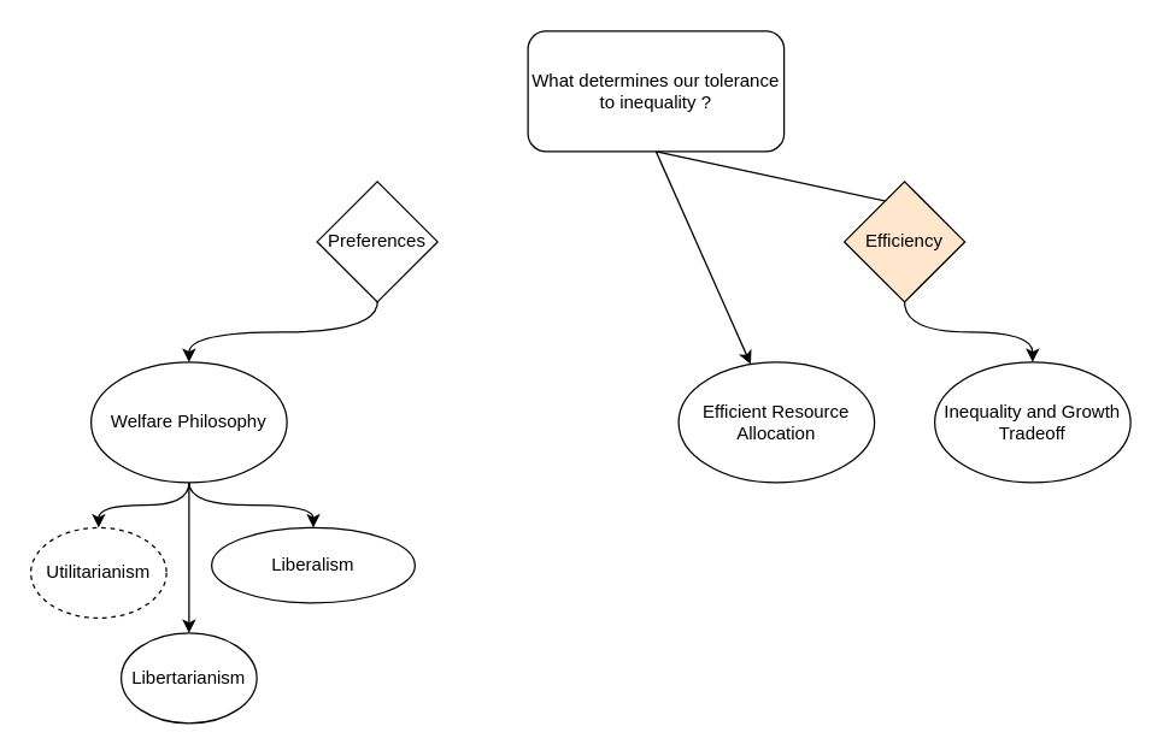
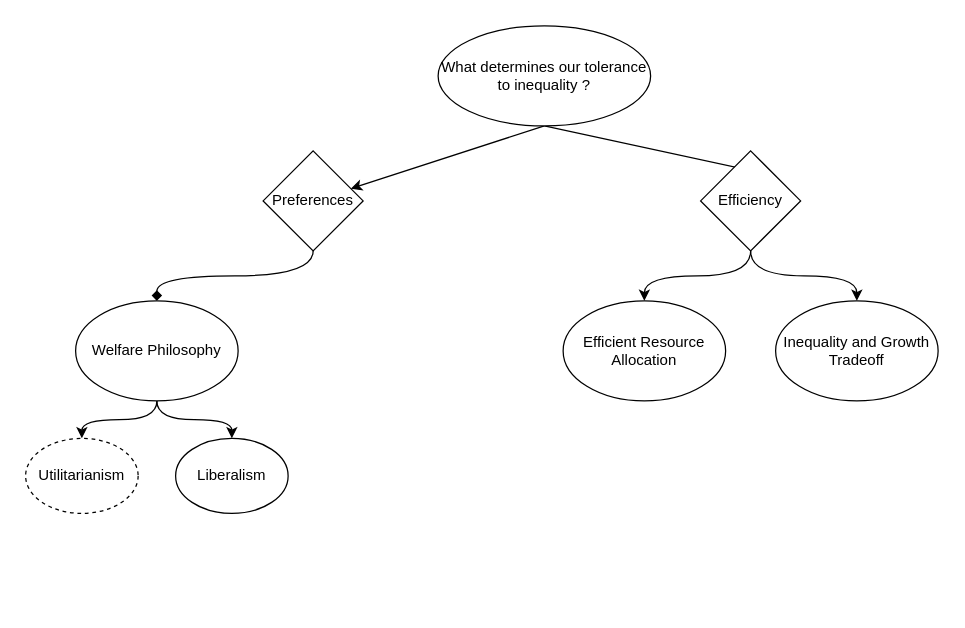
  <mxCell id="0" />
  <mxCell id="1" parent="0" />
  <mxCell id="2" style="edgeStyle=none;html=1;exitX=0.5;exitY=1;exitDx=0;exitDy=0;entryX=1;entryY=0;entryDx=0;entryDy=0;" edge="1" parent="1" source="4" target="7"><mxGeometry relative="1" as="geometry" /></mxCell>
- <mxCell id="3" style="edgeStyle=none;html=1;exitX=0.5;exitY=1;exitDx=0;exitDy=0;" edge="1" parent="1" source="4" target="10"><mxGeometry relative="1" as="geometry" /></mxCell>
- <mxCell id="4" value="What determines our tolerance to inequality ?" style="whiteSpace=wrap;html=1;rounded=1;" vertex="1" parent="1"><mxGeometry x="350" y="20" width="170" height="80" as="geometry" /></mxCell>
+ <mxCell id="3" style="edgeStyle=none;html=1;exitX=0.5;exitY=1;exitDx=0;exitDy=0;" edge="1" parent="1" source="4" target="9"><mxGeometry relative="1" as="geometry" /></mxCell>
+ <mxCell id="4" value="What determines our tolerance to inequality ?" style="ellipse;whiteSpace=wrap;html=1;" vertex="1" parent="1"><mxGeometry x="350" y="20" width="170" height="80" as="geometry" /></mxCell>
+ <mxCell id="5" style="edgeStyle=orthogonalEdgeStyle;curved=1;html=1;exitX=0.5;exitY=1;exitDx=0;exitDy=0;entryX=0.5;entryY=0;entryDx=0;entryDy=0;fontColor=default;" edge="1" parent="1" source="7" target="10"><mxGeometry relative="1" as="geometry" /></mxCell>
  <mxCell id="6" style="edgeStyle=orthogonalEdgeStyle;curved=1;html=1;exitX=0.5;exitY=1;exitDx=0;exitDy=0;entryX=0.5;entryY=0;entryDx=0;entryDy=0;fontColor=default;" edge="1" parent="1" source="7" target="11"><mxGeometry relative="1" as="geometry" /></mxCell>
- <mxCell id="7" value="Efficiency" style="rhombus;whiteSpace=wrap;html=1;fillColor=#ffe6cc;" vertex="1" parent="1"><mxGeometry x="560" y="120" width="80" height="80" as="geometry" /></mxCell>
- <mxCell id="8" style="edgeStyle=orthogonalEdgeStyle;curved=1;html=1;exitX=0.5;exitY=1;exitDx=0;exitDy=0;entryX=0.5;entryY=0;entryDx=0;entryDy=0;" edge="1" parent="1" source="9" target="15"><mxGeometry relative="1" as="geometry" /></mxCell>
+ <mxCell id="7" value="Efficiency" style="rhombus;whiteSpace=wrap;html=1;" vertex="1" parent="1"><mxGeometry x="560" y="120" width="80" height="80" as="geometry" /></mxCell>
+ <mxCell id="8" style="edgeStyle=orthogonalEdgeStyle;curved=1;html=1;exitX=0.5;exitY=1;exitDx=0;exitDy=0;entryX=0.5;entryY=0;entryDx=0;entryDy=0;endArrow=diamond;" edge="1" parent="1" source="9" target="15"><mxGeometry relative="1" as="geometry" /></mxCell>
  <mxCell id="9" value="Preferences" style="rhombus;whiteSpace=wrap;html=1;" vertex="1" parent="1"><mxGeometry x="210" y="120" width="80" height="80" as="geometry" /></mxCell>
  <mxCell id="10" value="Efficient Resource Allocation" style="ellipse;whiteSpace=wrap;html=1;fillColor=none;fontColor=default;strokeColor=default;" vertex="1" parent="1"><mxGeometry x="450" y="240" width="130" height="80" as="geometry" /></mxCell>
  <mxCell id="11" value="Inequality and Growth&lt;br&gt;Tradeoff" style="ellipse;whiteSpace=wrap;html=1;fillColor=default;fontColor=default;strokeColor=default;" vertex="1" parent="1"><mxGeometry x="620" y="240" width="130" height="80" as="geometry" /></mxCell>
  <mxCell id="12" style="edgeStyle=orthogonalEdgeStyle;curved=1;html=1;exitX=0.5;exitY=1;exitDx=0;exitDy=0;entryX=0.5;entryY=0;entryDx=0;entryDy=0;" edge="1" parent="1" source="15" target="16"><mxGeometry relative="1" as="geometry" /></mxCell>
  <mxCell id="13" style="edgeStyle=orthogonalEdgeStyle;curved=1;html=1;exitX=0.5;exitY=1;exitDx=0;exitDy=0;entryX=0.5;entryY=0;entryDx=0;entryDy=0;" edge="1" parent="1" source="15" target="17"><mxGeometry relative="1" as="geometry" /></mxCell>
- <mxCell id="14" style="edgeStyle=orthogonalEdgeStyle;curved=1;html=1;exitX=0.5;exitY=1;exitDx=0;exitDy=0;entryX=0.5;entryY=0;entryDx=0;entryDy=0;" edge="1" parent="1" source="15" target="18"><mxGeometry relative="1" as="geometry" /></mxCell>
  <mxCell id="15" value="Welfare Philosophy" style="ellipse;whiteSpace=wrap;html=1;fillColor=default;fontColor=#000000;strokeColor=default;" vertex="1" parent="1"><mxGeometry x="60" y="240" width="130" height="80" as="geometry" /></mxCell>
  <mxCell id="16" value="Utilitarianism" style="ellipse;whiteSpace=wrap;html=1;fillColor=default;fontColor=#000000;strokeColor=default;dashed=1;" vertex="1" parent="1"><mxGeometry x="20" y="350" width="90" height="60" as="geometry" /></mxCell>
- <mxCell id="17" value="Liberalism" style="ellipse;whiteSpace=wrap;html=1;fillColor=default;fontColor=#000000;strokeColor=default;" vertex="1" parent="1"><mxGeometry x="140" y="350" width="135" height="50" as="geometry" /></mxCell>
- <mxCell id="18" value="Libertarianism" style="ellipse;whiteSpace=wrap;html=1;fillColor=default;fontColor=#000000;strokeColor=default;" vertex="1" parent="1"><mxGeometry x="80" y="420" width="90" height="60" as="geometry" /></mxCell>
+ <mxCell id="17" value="Liberalism" style="ellipse;whiteSpace=wrap;html=1;fillColor=default;fontColor=#000000;strokeColor=default;" vertex="1" parent="1"><mxGeometry x="140" y="350" width="90" height="60" as="geometry" /></mxCell>
